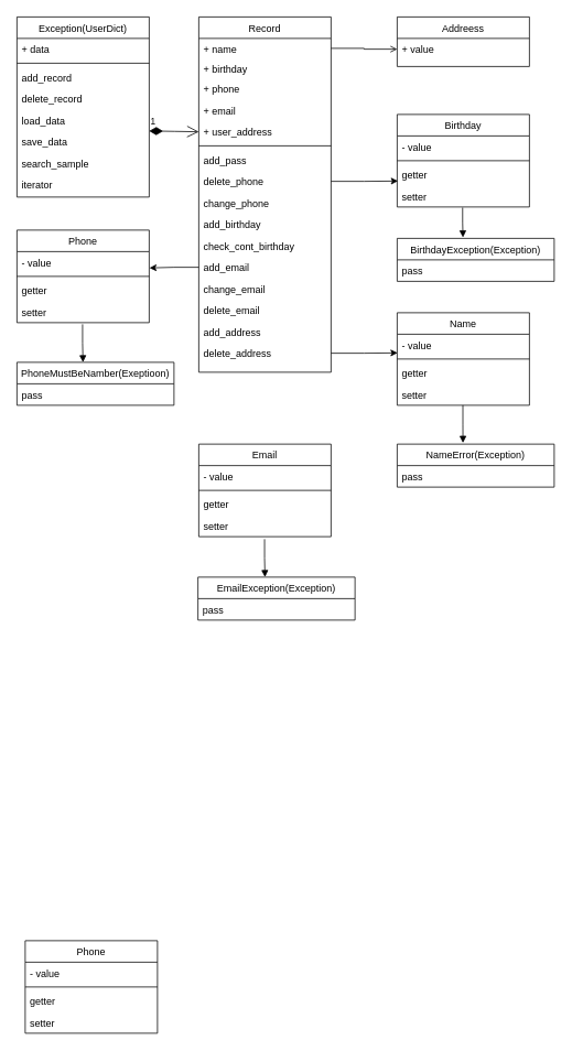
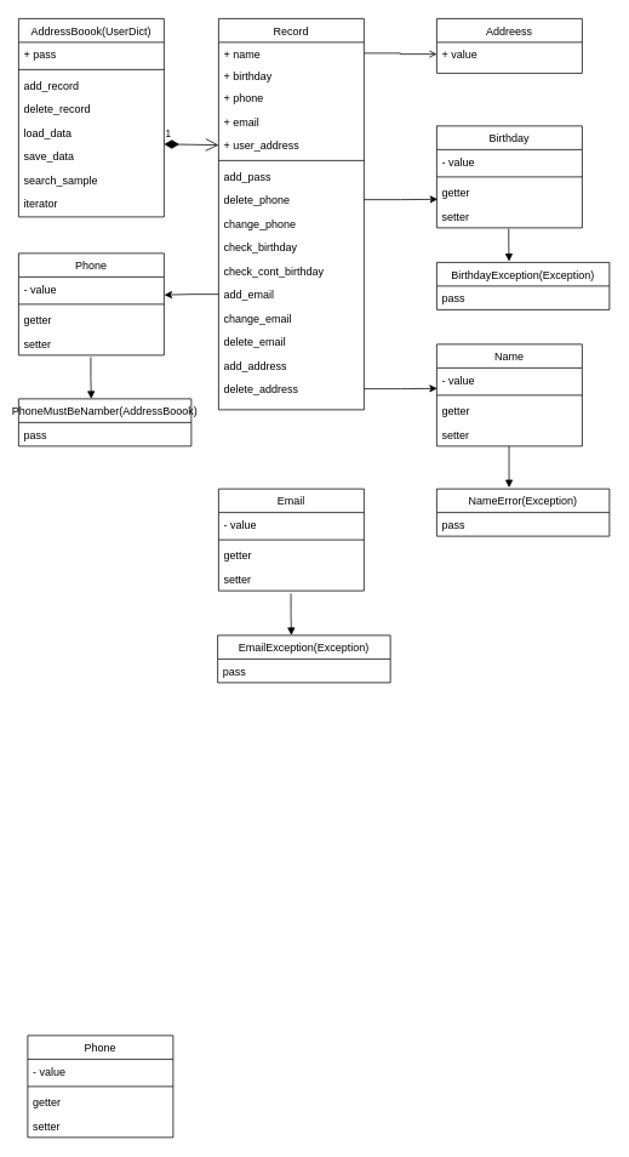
  <mxCell id="0" />
  <mxCell id="1" parent="0" />
  <mxCell id="2" value="Addreess" style="swimlane;fontStyle=0;align=center;verticalAlign=top;childLayout=stackLayout;horizontal=1;startSize=26;horizontalStack=0;resizeParent=1;resizeLast=0;collapsible=1;marginBottom=0;rounded=0;shadow=0;strokeWidth=1;" parent="1" vertex="1"><mxGeometry x="480" y="20" width="160" height="60" as="geometry"><mxRectangle x="230" y="140" width="160" height="26" as="alternateBounds" /></mxGeometry></mxCell>
  <mxCell id="3" value="+ value" style="text;align=left;verticalAlign=top;spacingLeft=4;spacingRight=4;overflow=hidden;rotatable=0;points=[[0,0.5],[1,0.5]];portConstraint=eastwest;" parent="2" vertex="1"><mxGeometry y="26" width="160" height="26" as="geometry" /></mxCell>
  <mxCell id="4" value="Birthday" style="swimlane;fontStyle=0;align=center;verticalAlign=top;childLayout=stackLayout;horizontal=1;startSize=26;horizontalStack=0;resizeParent=1;resizeLast=0;collapsible=1;marginBottom=0;rounded=0;shadow=0;strokeWidth=1;" parent="1" vertex="1"><mxGeometry x="480" y="138" width="160" height="112" as="geometry"><mxRectangle x="130" y="380" width="160" height="26" as="alternateBounds" /></mxGeometry></mxCell>
  <mxCell id="5" value="- value" style="text;align=left;verticalAlign=top;spacingLeft=4;spacingRight=4;overflow=hidden;rotatable=0;points=[[0,0.5],[1,0.5]];portConstraint=eastwest;" parent="4" vertex="1"><mxGeometry y="26" width="160" height="26" as="geometry" /></mxCell>
  <mxCell id="6" value="" style="line;html=1;strokeWidth=1;align=left;verticalAlign=middle;spacingTop=-1;spacingLeft=3;spacingRight=3;rotatable=0;labelPosition=right;points=[];portConstraint=eastwest;" parent="4" vertex="1"><mxGeometry y="52" width="160" height="8" as="geometry" /></mxCell>
  <mxCell id="7" value="getter" style="text;align=left;verticalAlign=top;spacingLeft=4;spacingRight=4;overflow=hidden;rotatable=0;points=[[0,0.5],[1,0.5]];portConstraint=eastwest;fontStyle=0" parent="4" vertex="1"><mxGeometry y="60" width="160" height="26" as="geometry" /></mxCell>
  <mxCell id="8" value="setter" style="text;align=left;verticalAlign=top;spacingLeft=4;spacingRight=4;overflow=hidden;rotatable=0;points=[[0,0.5],[1,0.5]];portConstraint=eastwest;" parent="4" vertex="1"><mxGeometry y="86" width="160" height="26" as="geometry" /></mxCell>
- <mxCell id="9" value="Exception(UserDict)" style="swimlane;fontStyle=0;align=center;verticalAlign=top;childLayout=stackLayout;horizontal=1;startSize=26;horizontalStack=0;resizeParent=1;resizeLast=0;collapsible=1;marginBottom=0;rounded=0;shadow=0;strokeWidth=1;" parent="1" vertex="1"><mxGeometry x="20" y="20" width="160" height="218" as="geometry"><mxRectangle x="508" y="120" width="160" height="26" as="alternateBounds" /></mxGeometry></mxCell>
- <mxCell id="10" value="+ data" style="text;align=left;verticalAlign=top;spacingLeft=4;spacingRight=4;overflow=hidden;rotatable=0;points=[[0,0.5],[1,0.5]];portConstraint=eastwest;" parent="9" vertex="1"><mxGeometry y="26" width="160" height="26" as="geometry" /></mxCell>
+ <mxCell id="9" value="AddressBoook(UserDict)" style="swimlane;fontStyle=0;align=center;verticalAlign=top;childLayout=stackLayout;horizontal=1;startSize=26;horizontalStack=0;resizeParent=1;resizeLast=0;collapsible=1;marginBottom=0;rounded=0;shadow=0;strokeWidth=1;" parent="1" vertex="1"><mxGeometry x="20" y="20" width="160" height="218" as="geometry"><mxRectangle x="508" y="120" width="160" height="26" as="alternateBounds" /></mxGeometry></mxCell>
+ <mxCell id="10" value="+ pass" style="text;align=left;verticalAlign=top;spacingLeft=4;spacingRight=4;overflow=hidden;rotatable=0;points=[[0,0.5],[1,0.5]];portConstraint=eastwest;" parent="9" vertex="1"><mxGeometry y="26" width="160" height="26" as="geometry" /></mxCell>
  <mxCell id="11" value="" style="line;html=1;strokeWidth=1;align=left;verticalAlign=middle;spacingTop=-1;spacingLeft=3;spacingRight=3;rotatable=0;labelPosition=right;points=[];portConstraint=eastwest;" parent="9" vertex="1"><mxGeometry y="52" width="160" height="8" as="geometry" /></mxCell>
  <mxCell id="12" value="add_record" style="text;align=left;verticalAlign=top;spacingLeft=4;spacingRight=4;overflow=hidden;rotatable=0;points=[[0,0.5],[1,0.5]];portConstraint=eastwest;" parent="9" vertex="1"><mxGeometry y="60" width="160" height="26" as="geometry" /></mxCell>
  <mxCell id="13" value="delete_record" style="text;align=left;verticalAlign=top;spacingLeft=4;spacingRight=4;overflow=hidden;rotatable=0;points=[[0,0.5],[1,0.5]];portConstraint=eastwest;" parent="9" vertex="1"><mxGeometry y="86" width="160" height="26" as="geometry" /></mxCell>
  <mxCell id="14" value="load_data" style="text;align=left;verticalAlign=top;spacingLeft=4;spacingRight=4;overflow=hidden;rotatable=0;points=[[0,0.5],[1,0.5]];portConstraint=eastwest;" vertex="1" parent="9"><mxGeometry y="112" width="160" height="26" as="geometry" /></mxCell>
  <mxCell id="15" value="save_data" style="text;align=left;verticalAlign=top;spacingLeft=4;spacingRight=4;overflow=hidden;rotatable=0;points=[[0,0.5],[1,0.5]];portConstraint=eastwest;" vertex="1" parent="9"><mxGeometry y="138" width="160" height="26" as="geometry" /></mxCell>
  <mxCell id="16" value="search_sample" style="text;align=left;verticalAlign=top;spacingLeft=4;spacingRight=4;overflow=hidden;rotatable=0;points=[[0,0.5],[1,0.5]];portConstraint=eastwest;" vertex="1" parent="9"><mxGeometry y="164" width="160" height="26" as="geometry" /></mxCell>
  <mxCell id="17" value="iterator" style="text;align=left;verticalAlign=top;spacingLeft=4;spacingRight=4;overflow=hidden;rotatable=0;points=[[0,0.5],[1,0.5]];portConstraint=eastwest;" vertex="1" parent="9"><mxGeometry y="190" width="160" height="26" as="geometry" /></mxCell>
  <mxCell id="18" value="Record" style="swimlane;fontStyle=0;align=center;verticalAlign=top;childLayout=stackLayout;horizontal=1;startSize=26;horizontalStack=0;resizeParent=1;resizeLast=0;collapsible=1;marginBottom=0;rounded=0;shadow=0;strokeWidth=1;" vertex="1" parent="1"><mxGeometry x="240" y="20" width="160" height="430" as="geometry"><mxRectangle x="320" y="42" width="160" height="26" as="alternateBounds" /></mxGeometry></mxCell>
  <mxCell id="19" value="+ name&#10;" style="text;align=left;verticalAlign=top;spacingLeft=4;spacingRight=4;overflow=hidden;rotatable=0;points=[[0,0.5],[1,0.5]];portConstraint=eastwest;" vertex="1" parent="18"><mxGeometry y="26" width="160" height="24" as="geometry" /></mxCell>
  <mxCell id="20" value="+ birthday" style="text;align=left;verticalAlign=top;spacingLeft=4;spacingRight=4;overflow=hidden;rotatable=0;points=[[0,0.5],[1,0.5]];portConstraint=eastwest;" vertex="1" parent="18"><mxGeometry y="50" width="160" height="24" as="geometry" /></mxCell>
  <mxCell id="21" value="+ phone" style="text;align=left;verticalAlign=top;spacingLeft=4;spacingRight=4;overflow=hidden;rotatable=0;points=[[0,0.5],[1,0.5]];portConstraint=eastwest;" vertex="1" parent="18"><mxGeometry y="74" width="160" height="26" as="geometry" /></mxCell>
  <mxCell id="22" value="+ email" style="text;align=left;verticalAlign=top;spacingLeft=4;spacingRight=4;overflow=hidden;rotatable=0;points=[[0,0.5],[1,0.5]];portConstraint=eastwest;" vertex="1" parent="18"><mxGeometry y="100" width="160" height="26" as="geometry" /></mxCell>
  <mxCell id="23" value="+ user_address" style="text;align=left;verticalAlign=top;spacingLeft=4;spacingRight=4;overflow=hidden;rotatable=0;points=[[0,0.5],[1,0.5]];portConstraint=eastwest;" vertex="1" parent="18"><mxGeometry y="126" width="160" height="26" as="geometry" /></mxCell>
  <mxCell id="24" value="" style="line;html=1;strokeWidth=1;align=left;verticalAlign=middle;spacingTop=-1;spacingLeft=3;spacingRight=3;rotatable=0;labelPosition=right;points=[];portConstraint=eastwest;" vertex="1" parent="18"><mxGeometry y="152" width="160" height="8" as="geometry" /></mxCell>
  <mxCell id="25" value="add_pass" style="text;align=left;verticalAlign=top;spacingLeft=4;spacingRight=4;overflow=hidden;rotatable=0;points=[[0,0.5],[1,0.5]];portConstraint=eastwest;" vertex="1" parent="18"><mxGeometry y="160" width="160" height="26" as="geometry" /></mxCell>
  <mxCell id="26" value="delete_phone" style="text;align=left;verticalAlign=top;spacingLeft=4;spacingRight=4;overflow=hidden;rotatable=0;points=[[0,0.5],[1,0.5]];portConstraint=eastwest;" vertex="1" parent="18"><mxGeometry y="186" width="160" height="26" as="geometry" /></mxCell>
  <mxCell id="27" value="change_phone" style="text;align=left;verticalAlign=top;spacingLeft=4;spacingRight=4;overflow=hidden;rotatable=0;points=[[0,0.5],[1,0.5]];portConstraint=eastwest;" vertex="1" parent="18"><mxGeometry y="212" width="160" height="26" as="geometry" /></mxCell>
- <mxCell id="28" value="add_birthday" style="text;align=left;verticalAlign=top;spacingLeft=4;spacingRight=4;overflow=hidden;rotatable=0;points=[[0,0.5],[1,0.5]];portConstraint=eastwest;" vertex="1" parent="18"><mxGeometry y="238" width="160" height="26" as="geometry" /></mxCell>
+ <mxCell id="28" value="check_birthday" style="text;align=left;verticalAlign=top;spacingLeft=4;spacingRight=4;overflow=hidden;rotatable=0;points=[[0,0.5],[1,0.5]];portConstraint=eastwest;" vertex="1" parent="18"><mxGeometry y="238" width="160" height="26" as="geometry" /></mxCell>
  <mxCell id="29" value="check_cont_birthday" style="text;align=left;verticalAlign=top;spacingLeft=4;spacingRight=4;overflow=hidden;rotatable=0;points=[[0,0.5],[1,0.5]];portConstraint=eastwest;" vertex="1" parent="18"><mxGeometry y="264" width="160" height="26" as="geometry" /></mxCell>
  <mxCell id="30" value="add_email" style="text;align=left;verticalAlign=top;spacingLeft=4;spacingRight=4;overflow=hidden;rotatable=0;points=[[0,0.5],[1,0.5]];portConstraint=eastwest;" vertex="1" parent="18"><mxGeometry y="290" width="160" height="26" as="geometry" /></mxCell>
  <mxCell id="31" value="change_email" style="text;align=left;verticalAlign=top;spacingLeft=4;spacingRight=4;overflow=hidden;rotatable=0;points=[[0,0.5],[1,0.5]];portConstraint=eastwest;" vertex="1" parent="18"><mxGeometry y="316" width="160" height="26" as="geometry" /></mxCell>
  <mxCell id="32" value="delete_email" style="text;align=left;verticalAlign=top;spacingLeft=4;spacingRight=4;overflow=hidden;rotatable=0;points=[[0,0.5],[1,0.5]];portConstraint=eastwest;" vertex="1" parent="18"><mxGeometry y="342" width="160" height="26" as="geometry" /></mxCell>
  <mxCell id="33" value="add_address" style="text;align=left;verticalAlign=top;spacingLeft=4;spacingRight=4;overflow=hidden;rotatable=0;points=[[0,0.5],[1,0.5]];portConstraint=eastwest;" vertex="1" parent="18"><mxGeometry y="368" width="160" height="26" as="geometry" /></mxCell>
  <mxCell id="34" value="delete_address" style="text;align=left;verticalAlign=top;spacingLeft=4;spacingRight=4;overflow=hidden;rotatable=0;points=[[0,0.5],[1,0.5]];portConstraint=eastwest;" vertex="1" parent="18"><mxGeometry y="394" width="160" height="26" as="geometry" /></mxCell>
  <mxCell id="35" value="1" style="endArrow=open;html=1;endSize=12;startArrow=diamondThin;startSize=14;startFill=1;edgeStyle=orthogonalEdgeStyle;align=left;verticalAlign=bottom;rounded=0;entryX=0;entryY=0.5;entryDx=0;entryDy=0;" edge="1" parent="1" target="23"><mxGeometry x="-1" y="3" relative="1" as="geometry"><mxPoint x="180" y="158" as="sourcePoint" /><mxPoint x="340" y="158" as="targetPoint" /></mxGeometry></mxCell>
  <mxCell id="36" value="Email" style="swimlane;fontStyle=0;align=center;verticalAlign=top;childLayout=stackLayout;horizontal=1;startSize=26;horizontalStack=0;resizeParent=1;resizeLast=0;collapsible=1;marginBottom=0;rounded=0;shadow=0;strokeWidth=1;" vertex="1" parent="1"><mxGeometry x="240" y="537" width="160" height="112" as="geometry"><mxRectangle x="130" y="380" width="160" height="26" as="alternateBounds" /></mxGeometry></mxCell>
  <mxCell id="37" value="- value" style="text;align=left;verticalAlign=top;spacingLeft=4;spacingRight=4;overflow=hidden;rotatable=0;points=[[0,0.5],[1,0.5]];portConstraint=eastwest;" vertex="1" parent="36"><mxGeometry y="26" width="160" height="26" as="geometry" /></mxCell>
  <mxCell id="38" value="" style="line;html=1;strokeWidth=1;align=left;verticalAlign=middle;spacingTop=-1;spacingLeft=3;spacingRight=3;rotatable=0;labelPosition=right;points=[];portConstraint=eastwest;" vertex="1" parent="36"><mxGeometry y="52" width="160" height="8" as="geometry" /></mxCell>
  <mxCell id="39" value="getter" style="text;align=left;verticalAlign=top;spacingLeft=4;spacingRight=4;overflow=hidden;rotatable=0;points=[[0,0.5],[1,0.5]];portConstraint=eastwest;fontStyle=0" vertex="1" parent="36"><mxGeometry y="60" width="160" height="26" as="geometry" /></mxCell>
  <mxCell id="40" value="setter" style="text;align=left;verticalAlign=top;spacingLeft=4;spacingRight=4;overflow=hidden;rotatable=0;points=[[0,0.5],[1,0.5]];portConstraint=eastwest;" vertex="1" parent="36"><mxGeometry y="86" width="160" height="26" as="geometry" /></mxCell>
- <mxCell id="41" value="PhoneMustBeNamber(Exeptioon)" style="swimlane;fontStyle=0;align=center;verticalAlign=top;childLayout=stackLayout;horizontal=1;startSize=26;horizontalStack=0;resizeParent=1;resizeLast=0;collapsible=1;marginBottom=0;rounded=0;shadow=0;strokeWidth=1;" vertex="1" parent="1"><mxGeometry x="20" y="438" width="190" height="52" as="geometry"><mxRectangle x="230" y="140" width="160" height="26" as="alternateBounds" /></mxGeometry></mxCell>
+ <mxCell id="41" value="PhoneMustBeNamber(AddressBoook)" style="swimlane;fontStyle=0;align=center;verticalAlign=top;childLayout=stackLayout;horizontal=1;startSize=26;horizontalStack=0;resizeParent=1;resizeLast=0;collapsible=1;marginBottom=0;rounded=0;shadow=0;strokeWidth=1;" vertex="1" parent="1"><mxGeometry x="20" y="438" width="190" height="52" as="geometry"><mxRectangle x="230" y="140" width="160" height="26" as="alternateBounds" /></mxGeometry></mxCell>
  <mxCell id="42" value="pass" style="text;align=left;verticalAlign=top;spacingLeft=4;spacingRight=4;overflow=hidden;rotatable=0;points=[[0,0.5],[1,0.5]];portConstraint=eastwest;" vertex="1" parent="41"><mxGeometry y="26" width="190" height="26" as="geometry" /></mxCell>
  <mxCell id="43" value="BirthdayException(Exception)" style="swimlane;fontStyle=0;align=center;verticalAlign=top;childLayout=stackLayout;horizontal=1;startSize=26;horizontalStack=0;resizeParent=1;resizeLast=0;collapsible=1;marginBottom=0;rounded=0;shadow=0;strokeWidth=1;" vertex="1" parent="1"><mxGeometry x="480" y="288" width="190" height="52" as="geometry"><mxRectangle x="230" y="140" width="160" height="26" as="alternateBounds" /></mxGeometry></mxCell>
  <mxCell id="44" value="pass" style="text;align=left;verticalAlign=top;spacingLeft=4;spacingRight=4;overflow=hidden;rotatable=0;points=[[0,0.5],[1,0.5]];portConstraint=eastwest;" vertex="1" parent="43"><mxGeometry y="26" width="190" height="26" as="geometry" /></mxCell>
  <mxCell id="45" value="EmailException(Exception)" style="swimlane;fontStyle=0;align=center;verticalAlign=top;childLayout=stackLayout;horizontal=1;startSize=26;horizontalStack=0;resizeParent=1;resizeLast=0;collapsible=1;marginBottom=0;rounded=0;shadow=0;strokeWidth=1;" vertex="1" parent="1"><mxGeometry x="239" y="698" width="190" height="52" as="geometry"><mxRectangle x="230" y="140" width="160" height="26" as="alternateBounds" /></mxGeometry></mxCell>
  <mxCell id="46" value="pass" style="text;align=left;verticalAlign=top;spacingLeft=4;spacingRight=4;overflow=hidden;rotatable=0;points=[[0,0.5],[1,0.5]];portConstraint=eastwest;" vertex="1" parent="45"><mxGeometry y="26" width="190" height="26" as="geometry" /></mxCell>
  <mxCell id="47" value="NameError(Exception)" style="swimlane;fontStyle=0;align=center;verticalAlign=top;childLayout=stackLayout;horizontal=1;startSize=26;horizontalStack=0;resizeParent=1;resizeLast=0;collapsible=1;marginBottom=0;rounded=0;shadow=0;strokeWidth=1;" vertex="1" parent="1"><mxGeometry x="480" y="537" width="190" height="52" as="geometry"><mxRectangle x="230" y="140" width="160" height="26" as="alternateBounds" /></mxGeometry></mxCell>
  <mxCell id="48" value="pass" style="text;align=left;verticalAlign=top;spacingLeft=4;spacingRight=4;overflow=hidden;rotatable=0;points=[[0,0.5],[1,0.5]];portConstraint=eastwest;" vertex="1" parent="47"><mxGeometry y="26" width="190" height="26" as="geometry" /></mxCell>
  <mxCell id="49" value="Name" style="swimlane;fontStyle=0;align=center;verticalAlign=top;childLayout=stackLayout;horizontal=1;startSize=26;horizontalStack=0;resizeParent=1;resizeLast=0;collapsible=1;marginBottom=0;rounded=0;shadow=0;strokeWidth=1;" vertex="1" parent="1"><mxGeometry x="480" y="378" width="160" height="112" as="geometry"><mxRectangle x="130" y="380" width="160" height="26" as="alternateBounds" /></mxGeometry></mxCell>
  <mxCell id="50" value="- value" style="text;align=left;verticalAlign=top;spacingLeft=4;spacingRight=4;overflow=hidden;rotatable=0;points=[[0,0.5],[1,0.5]];portConstraint=eastwest;" vertex="1" parent="49"><mxGeometry y="26" width="160" height="26" as="geometry" /></mxCell>
  <mxCell id="51" value="" style="line;html=1;strokeWidth=1;align=left;verticalAlign=middle;spacingTop=-1;spacingLeft=3;spacingRight=3;rotatable=0;labelPosition=right;points=[];portConstraint=eastwest;" vertex="1" parent="49"><mxGeometry y="52" width="160" height="8" as="geometry" /></mxCell>
  <mxCell id="52" value="getter" style="text;align=left;verticalAlign=top;spacingLeft=4;spacingRight=4;overflow=hidden;rotatable=0;points=[[0,0.5],[1,0.5]];portConstraint=eastwest;fontStyle=0" vertex="1" parent="49"><mxGeometry y="60" width="160" height="26" as="geometry" /></mxCell>
  <mxCell id="53" value="setter" style="text;align=left;verticalAlign=top;spacingLeft=4;spacingRight=4;overflow=hidden;rotatable=0;points=[[0,0.5],[1,0.5]];portConstraint=eastwest;" vertex="1" parent="49"><mxGeometry y="86" width="160" height="26" as="geometry" /></mxCell>
  <mxCell id="54" value="Phone" style="swimlane;fontStyle=0;align=center;verticalAlign=top;childLayout=stackLayout;horizontal=1;startSize=26;horizontalStack=0;resizeParent=1;resizeLast=0;collapsible=1;marginBottom=0;rounded=0;shadow=0;strokeWidth=1;" vertex="1" parent="1"><mxGeometry x="30" y="1138" width="160" height="112" as="geometry"><mxRectangle x="130" y="380" width="160" height="26" as="alternateBounds" /></mxGeometry></mxCell>
  <mxCell id="55" value="- value" style="text;align=left;verticalAlign=top;spacingLeft=4;spacingRight=4;overflow=hidden;rotatable=0;points=[[0,0.5],[1,0.5]];portConstraint=eastwest;" vertex="1" parent="54"><mxGeometry y="26" width="160" height="26" as="geometry" /></mxCell>
  <mxCell id="56" value="" style="line;html=1;strokeWidth=1;align=left;verticalAlign=middle;spacingTop=-1;spacingLeft=3;spacingRight=3;rotatable=0;labelPosition=right;points=[];portConstraint=eastwest;" vertex="1" parent="54"><mxGeometry y="52" width="160" height="8" as="geometry" /></mxCell>
  <mxCell id="57" value="getter" style="text;align=left;verticalAlign=top;spacingLeft=4;spacingRight=4;overflow=hidden;rotatable=0;points=[[0,0.5],[1,0.5]];portConstraint=eastwest;fontStyle=0" vertex="1" parent="54"><mxGeometry y="60" width="160" height="26" as="geometry" /></mxCell>
  <mxCell id="58" value="setter" style="text;align=left;verticalAlign=top;spacingLeft=4;spacingRight=4;overflow=hidden;rotatable=0;points=[[0,0.5],[1,0.5]];portConstraint=eastwest;" vertex="1" parent="54"><mxGeometry y="86" width="160" height="26" as="geometry" /></mxCell>
  <mxCell id="59" style="edgeStyle=orthogonalEdgeStyle;rounded=0;orthogonalLoop=1;jettySize=auto;html=1;exitX=1;exitY=0.5;exitDx=0;exitDy=0;entryX=0;entryY=0.5;entryDx=0;entryDy=0;endArrow=open;" edge="1" parent="1" source="19" target="3"><mxGeometry relative="1" as="geometry" /></mxCell>
  <mxCell id="60" style="edgeStyle=orthogonalEdgeStyle;rounded=0;orthogonalLoop=1;jettySize=auto;html=1;exitX=1;exitY=0.5;exitDx=0;exitDy=0;entryX=0.006;entryY=0.793;entryDx=0;entryDy=0;entryPerimeter=0;" edge="1" parent="1" source="26" target="7"><mxGeometry relative="1" as="geometry" /></mxCell>
  <mxCell id="61" style="edgeStyle=orthogonalEdgeStyle;rounded=0;orthogonalLoop=1;jettySize=auto;html=1;exitX=1;exitY=0.5;exitDx=0;exitDy=0;entryX=0.003;entryY=0.87;entryDx=0;entryDy=0;entryPerimeter=0;" edge="1" parent="1" source="34" target="50"><mxGeometry relative="1" as="geometry" /></mxCell>
  <mxCell id="62" value="" style="html=1;verticalAlign=bottom;endArrow=block;edgeStyle=elbowEdgeStyle;elbow=vertical;curved=0;rounded=0;entryX=0.419;entryY=-0.021;entryDx=0;entryDy=0;entryPerimeter=0;exitX=0.495;exitY=1.032;exitDx=0;exitDy=0;exitPerimeter=0;" edge="1" parent="1" source="8" target="43"><mxGeometry width="80" relative="1" as="geometry"><mxPoint x="490" y="238" as="sourcePoint" /><mxPoint x="570" y="238" as="targetPoint" /></mxGeometry></mxCell>
  <mxCell id="63" value="" style="html=1;verticalAlign=bottom;endArrow=block;edgeStyle=elbowEdgeStyle;elbow=vertical;curved=0;rounded=0;entryX=0.419;entryY=-0.028;entryDx=0;entryDy=0;entryPerimeter=0;exitX=0.495;exitY=1.032;exitDx=0;exitDy=0;exitPerimeter=0;" edge="1" parent="1" target="47"><mxGeometry width="80" relative="1" as="geometry"><mxPoint x="559.5" y="490" as="sourcePoint" /><mxPoint x="560.5" y="526" as="targetPoint" /></mxGeometry></mxCell>
  <mxCell id="64" value="" style="html=1;verticalAlign=bottom;endArrow=block;edgeStyle=elbowEdgeStyle;elbow=vertical;curved=0;rounded=0;entryX=0.419;entryY=-0.028;entryDx=0;entryDy=0;entryPerimeter=0;exitX=0.495;exitY=1.032;exitDx=0;exitDy=0;exitPerimeter=0;" edge="1" parent="1"><mxGeometry width="80" relative="1" as="geometry"><mxPoint x="319.58" y="652" as="sourcePoint" /><mxPoint x="320.08" y="698" as="targetPoint" /></mxGeometry></mxCell>
  <mxCell id="65" value="Phone" style="swimlane;fontStyle=0;align=center;verticalAlign=top;childLayout=stackLayout;horizontal=1;startSize=26;horizontalStack=0;resizeParent=1;resizeLast=0;collapsible=1;marginBottom=0;rounded=0;shadow=0;strokeWidth=1;" vertex="1" parent="1"><mxGeometry x="20" y="278" width="160" height="112" as="geometry"><mxRectangle x="130" y="380" width="160" height="26" as="alternateBounds" /></mxGeometry></mxCell>
  <mxCell id="66" value="- value" style="text;align=left;verticalAlign=top;spacingLeft=4;spacingRight=4;overflow=hidden;rotatable=0;points=[[0,0.5],[1,0.5]];portConstraint=eastwest;" vertex="1" parent="65"><mxGeometry y="26" width="160" height="26" as="geometry" /></mxCell>
  <mxCell id="67" value="" style="line;html=1;strokeWidth=1;align=left;verticalAlign=middle;spacingTop=-1;spacingLeft=3;spacingRight=3;rotatable=0;labelPosition=right;points=[];portConstraint=eastwest;" vertex="1" parent="65"><mxGeometry y="52" width="160" height="8" as="geometry" /></mxCell>
  <mxCell id="68" value="getter" style="text;align=left;verticalAlign=top;spacingLeft=4;spacingRight=4;overflow=hidden;rotatable=0;points=[[0,0.5],[1,0.5]];portConstraint=eastwest;fontStyle=0" vertex="1" parent="65"><mxGeometry y="60" width="160" height="26" as="geometry" /></mxCell>
  <mxCell id="69" value="setter" style="text;align=left;verticalAlign=top;spacingLeft=4;spacingRight=4;overflow=hidden;rotatable=0;points=[[0,0.5],[1,0.5]];portConstraint=eastwest;" vertex="1" parent="65"><mxGeometry y="86" width="160" height="26" as="geometry" /></mxCell>
  <mxCell id="70" style="edgeStyle=orthogonalEdgeStyle;rounded=0;orthogonalLoop=1;jettySize=auto;html=1;exitX=0;exitY=0.5;exitDx=0;exitDy=0;entryX=1.002;entryY=0.76;entryDx=0;entryDy=0;entryPerimeter=0;" edge="1" parent="1" source="30" target="66"><mxGeometry relative="1" as="geometry" /></mxCell>
  <mxCell id="71" value="" style="html=1;verticalAlign=bottom;endArrow=block;edgeStyle=elbowEdgeStyle;elbow=vertical;curved=0;rounded=0;entryX=0.419;entryY=-0.028;entryDx=0;entryDy=0;entryPerimeter=0;exitX=0.495;exitY=1.032;exitDx=0;exitDy=0;exitPerimeter=0;" edge="1" parent="1"><mxGeometry width="80" relative="1" as="geometry"><mxPoint x="99.41" y="392" as="sourcePoint" /><mxPoint x="99.91" y="438" as="targetPoint" /></mxGeometry></mxCell>
